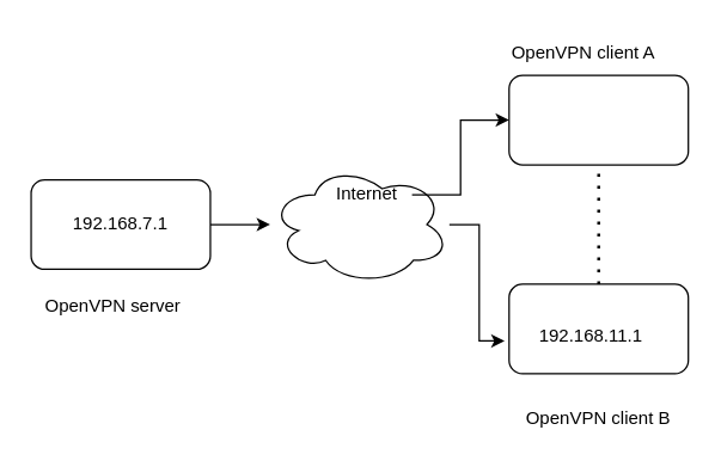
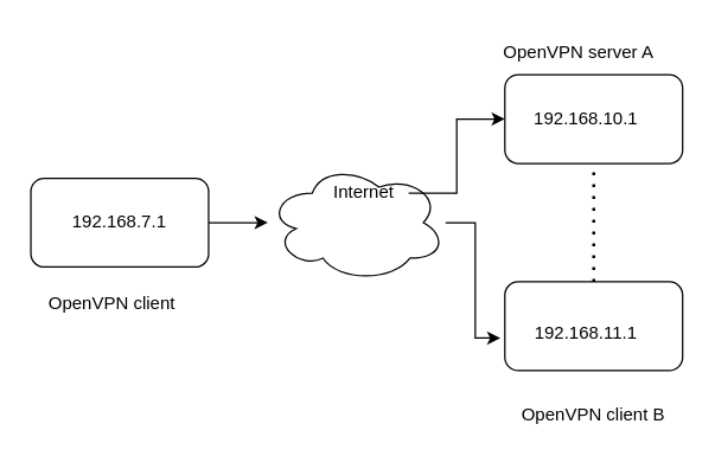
  <mxCell id="0" />
  <mxCell id="1" parent="0" />
  <mxCell id="2" style="edgeStyle=orthogonalEdgeStyle;rounded=0;orthogonalLoop=1;jettySize=auto;html=1;" edge="1" parent="1" source="3" target="5"><mxGeometry relative="1" as="geometry" /></mxCell>
  <mxCell id="3" value="" style="rounded=1;whiteSpace=wrap;html=1;" vertex="1" parent="1"><mxGeometry x="20" y="120" width="120" height="60" as="geometry" /></mxCell>
  <mxCell id="4" style="edgeStyle=orthogonalEdgeStyle;rounded=0;orthogonalLoop=1;jettySize=auto;html=1;entryX=-0.025;entryY=0.633;entryDx=0;entryDy=0;entryPerimeter=0;" edge="1" parent="1" source="5" target="7"><mxGeometry relative="1" as="geometry" /></mxCell>
  <mxCell id="5" value="" style="ellipse;shape=cloud;whiteSpace=wrap;html=1;" vertex="1" parent="1"><mxGeometry x="180" y="110" width="120" height="80" as="geometry" /></mxCell>
  <mxCell id="6" value="" style="rounded=1;whiteSpace=wrap;html=1;" vertex="1" parent="1"><mxGeometry x="340" y="50" width="120" height="60" as="geometry" /></mxCell>
  <mxCell id="7" value="" style="rounded=1;whiteSpace=wrap;html=1;" vertex="1" parent="1"><mxGeometry x="340" y="190" width="120" height="60" as="geometry" /></mxCell>
  <mxCell id="8" value="192.168.7.1" style="text;html=1;strokeColor=none;fillColor=none;align=center;verticalAlign=middle;whiteSpace=wrap;rounded=0;" vertex="1" parent="1"><mxGeometry x="50" y="135" width="60" height="30" as="geometry" /></mxCell>
+ <mxCell id="9" value="192.168.10.1" style="text;html=1;strokeColor=none;fillColor=none;align=center;verticalAlign=middle;whiteSpace=wrap;rounded=0;" vertex="1" parent="1"><mxGeometry x="365" y="65" width="60" height="30" as="geometry" /></mxCell>
  <mxCell id="10" value="192.168.11.1" style="text;html=1;strokeColor=none;fillColor=none;align=center;verticalAlign=middle;whiteSpace=wrap;rounded=0;" vertex="1" parent="1"><mxGeometry x="365" y="210" width="60" height="30" as="geometry" /></mxCell>
  <mxCell id="11" style="edgeStyle=orthogonalEdgeStyle;rounded=0;orthogonalLoop=1;jettySize=auto;html=1;entryX=0;entryY=0.5;entryDx=0;entryDy=0;" edge="1" parent="1" source="12" target="6"><mxGeometry relative="1" as="geometry" /></mxCell>
  <mxCell id="12" value="Internet" style="text;html=1;strokeColor=none;fillColor=none;align=center;verticalAlign=middle;whiteSpace=wrap;rounded=0;" vertex="1" parent="1"><mxGeometry x="215" y="115" width="60" height="30" as="geometry" /></mxCell>
- <mxCell id="13" value="OpenVPN server" style="text;html=1;strokeColor=none;fillColor=none;align=center;verticalAlign=middle;whiteSpace=wrap;rounded=0;" vertex="1" parent="1"><mxGeometry x="20" y="190" width="110" height="30" as="geometry" /></mxCell>
- <mxCell id="14" value="OpenVPN client A" style="text;html=1;strokeColor=none;fillColor=none;align=center;verticalAlign=middle;whiteSpace=wrap;rounded=0;" vertex="1" parent="1"><mxGeometry x="330" y="20" width="120" height="30" as="geometry" /></mxCell>
+ <mxCell id="13" value="OpenVPN client" style="text;html=1;strokeColor=none;fillColor=none;align=center;verticalAlign=middle;whiteSpace=wrap;rounded=0;" vertex="1" parent="1"><mxGeometry x="20" y="190" width="110" height="30" as="geometry" /></mxCell>
+ <mxCell id="14" value="OpenVPN server A" style="text;html=1;strokeColor=none;fillColor=none;align=center;verticalAlign=middle;whiteSpace=wrap;rounded=0;" vertex="1" parent="1"><mxGeometry x="330" y="20" width="120" height="30" as="geometry" /></mxCell>
  <mxCell id="15" value="OpenVPN client B" style="text;html=1;strokeColor=none;fillColor=none;align=center;verticalAlign=middle;whiteSpace=wrap;rounded=0;" vertex="1" parent="1"><mxGeometry x="340" y="265" width="120" height="30" as="geometry" /></mxCell>
  <mxCell id="16" value="" style="endArrow=none;dashed=1;html=1;dashPattern=1 3;strokeWidth=2;rounded=0;entryX=0.5;entryY=1;entryDx=0;entryDy=0;exitX=0.5;exitY=0;exitDx=0;exitDy=0;" edge="1" parent="1" source="7" target="6"><mxGeometry width="50" height="50" relative="1" as="geometry"><mxPoint x="340" y="260" as="sourcePoint" /><mxPoint x="390" y="210" as="targetPoint" /></mxGeometry></mxCell>
